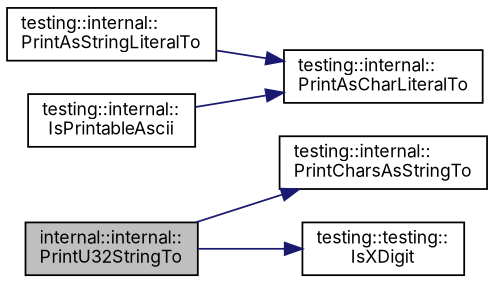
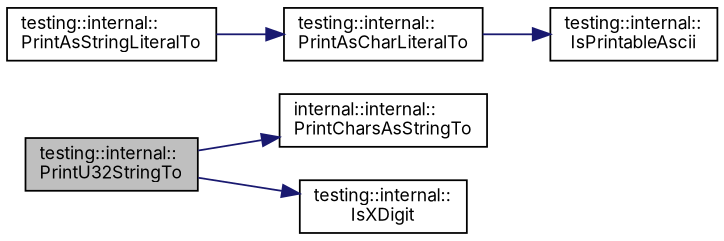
  digraph {
    fontname=Inter
    rankdir=LR
    node [color=black fontname=Inter fontsize=10 shape=record]
    edge [color=midnightblue fontname=Inter fontsize=10 labelfontname=Helvetica labelfontsize=10 style=solid]
-   n1 [fillcolor=grey75 fontcolor=black height=0.2 label="internal::internal::\lPrintU32StringTo" style=filled width=0.4]
-   n2 [height=0.2 label="testing::internal::\lPrintCharsAsStringTo" width=0.4]
-   n3 [height=0.2 label="testing::testing::\lIsXDigit" width=0.4]
+   n1 [fillcolor=grey75 fontcolor=black height=0.2 label="testing::internal::\lPrintU32StringTo" style=filled width=0.4]
+   n2 [height=0.2 label="internal::internal::\lPrintCharsAsStringTo" width=0.4]
+   n3 [height=0.2 label="testing::internal::\lIsXDigit" width=0.4]
    n4 [height=0.2 label="testing::internal::\lPrintAsStringLiteralTo" width=0.4]
    n5 [height=0.2 label="testing::internal::\lPrintAsCharLiteralTo" width=0.4]
    n6 [height=0.2 label="testing::internal::\lIsPrintableAscii" width=0.4]
    n1 -> n2
    n1 -> n3
    n4 -> n5
-   n6 -> n5
+   n5 -> n6
  }
